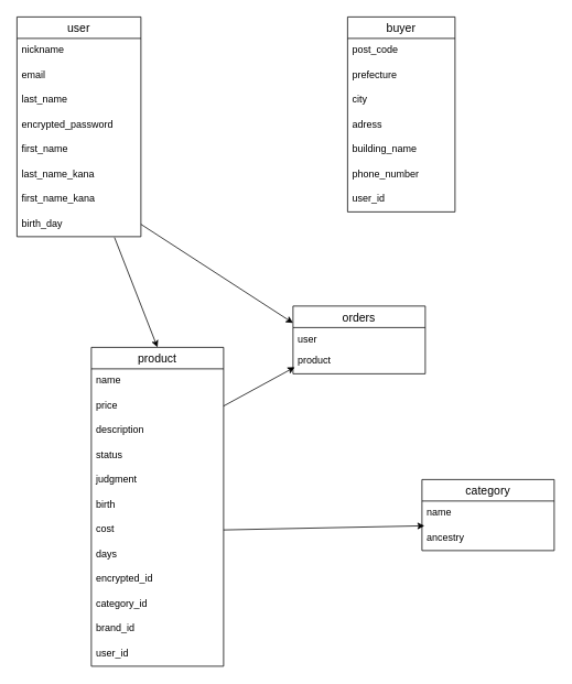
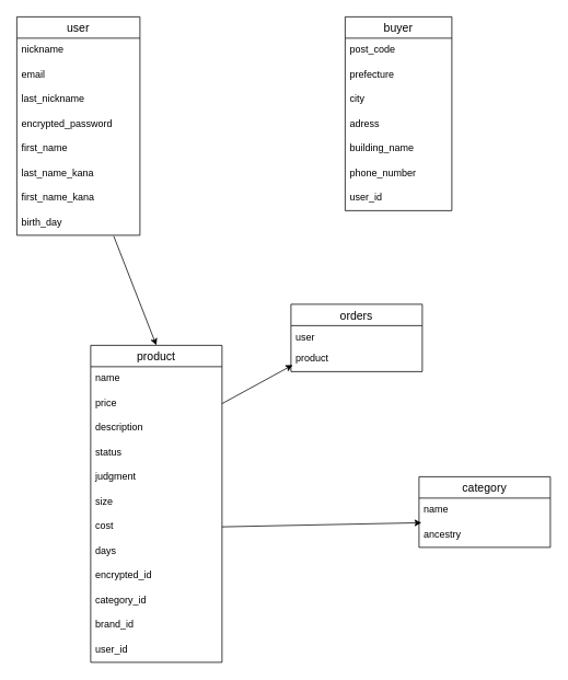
  <mxCell id="0" />
  <mxCell id="1" parent="0" />
  <mxCell id="2" value="user" style="swimlane;fontStyle=0;childLayout=stackLayout;horizontal=1;startSize=26;horizontalStack=0;resizeParent=1;resizeParentMax=0;resizeLast=0;collapsible=1;marginBottom=0;align=center;fontSize=14;" vertex="1" parent="1"><mxGeometry width="150" height="266" as="geometry" x="20" y="20" /></mxCell>
  <mxCell id="3" value="nickname" style="text;strokeColor=none;fillColor=none;spacingLeft=4;spacingRight=4;overflow=hidden;rotatable=0;points=[[0,0.5],[1,0.5]];portConstraint=eastwest;fontSize=12;" vertex="1" parent="2"><mxGeometry y="26" width="150" height="30" as="geometry" /></mxCell>
  <mxCell id="4" value="email" style="text;strokeColor=none;fillColor=none;spacingLeft=4;spacingRight=4;overflow=hidden;rotatable=0;points=[[0,0.5],[1,0.5]];portConstraint=eastwest;fontSize=12;" vertex="1" parent="2"><mxGeometry y="56" width="150" height="30" as="geometry" /></mxCell>
- <mxCell id="5" value="last_name" style="text;strokeColor=none;fillColor=none;spacingLeft=4;spacingRight=4;overflow=hidden;rotatable=0;points=[[0,0.5],[1,0.5]];portConstraint=eastwest;fontSize=12;" vertex="1" parent="2"><mxGeometry y="86" width="150" height="30" as="geometry" /></mxCell>
+ <mxCell id="5" value="last_nickname" style="text;strokeColor=none;fillColor=none;spacingLeft=4;spacingRight=4;overflow=hidden;rotatable=0;points=[[0,0.5],[1,0.5]];portConstraint=eastwest;fontSize=12;" vertex="1" parent="2"><mxGeometry y="86" width="150" height="30" as="geometry" /></mxCell>
  <mxCell id="6" value="encrypted_password" style="text;strokeColor=none;fillColor=none;spacingLeft=4;spacingRight=4;overflow=hidden;rotatable=0;points=[[0,0.5],[1,0.5]];portConstraint=eastwest;fontSize=12;" vertex="1" parent="2"><mxGeometry y="116" width="150" height="30" as="geometry" /></mxCell>
  <mxCell id="7" value="first_name" style="text;strokeColor=none;fillColor=none;spacingLeft=4;spacingRight=4;overflow=hidden;rotatable=0;points=[[0,0.5],[1,0.5]];portConstraint=eastwest;fontSize=12;" vertex="1" parent="2"><mxGeometry y="146" width="150" height="30" as="geometry" /></mxCell>
  <mxCell id="8" value="last_name_kana" style="text;strokeColor=none;fillColor=none;spacingLeft=4;spacingRight=4;overflow=hidden;rotatable=0;points=[[0,0.5],[1,0.5]];portConstraint=eastwest;fontSize=12;" vertex="1" parent="2"><mxGeometry y="176" width="150" height="30" as="geometry" /></mxCell>
  <mxCell id="9" value="first_name_kana" style="text;strokeColor=none;fillColor=none;spacingLeft=4;spacingRight=4;overflow=hidden;rotatable=0;points=[[0,0.5],[1,0.5]];portConstraint=eastwest;fontSize=12;" vertex="1" parent="2"><mxGeometry y="206" width="150" height="30" as="geometry" /></mxCell>
  <mxCell id="10" value="birth_day" style="text;strokeColor=none;fillColor=none;spacingLeft=4;spacingRight=4;overflow=hidden;rotatable=0;points=[[0,0.5],[1,0.5]];portConstraint=eastwest;fontSize=12;" vertex="1" parent="2"><mxGeometry y="236" width="150" height="30" as="geometry" /></mxCell>
  <mxCell id="11" value="buyer" style="swimlane;fontStyle=0;childLayout=stackLayout;horizontal=1;startSize=26;horizontalStack=0;resizeParent=1;resizeParentMax=0;resizeLast=0;collapsible=1;marginBottom=0;align=center;fontSize=14;" vertex="1" parent="1"><mxGeometry x="420" width="130" height="236" as="geometry" y="20" /></mxCell>
  <mxCell id="12" value="post_code" style="text;strokeColor=none;fillColor=none;spacingLeft=4;spacingRight=4;overflow=hidden;rotatable=0;points=[[0,0.5],[1,0.5]];portConstraint=eastwest;fontSize=12;" vertex="1" parent="11"><mxGeometry y="26" width="130" height="30" as="geometry" /></mxCell>
  <mxCell id="13" value="prefecture" style="text;strokeColor=none;fillColor=none;spacingLeft=4;spacingRight=4;overflow=hidden;rotatable=0;points=[[0,0.5],[1,0.5]];portConstraint=eastwest;fontSize=12;" vertex="1" parent="11"><mxGeometry y="56" width="130" height="30" as="geometry" /></mxCell>
  <mxCell id="14" value="city" style="text;strokeColor=none;fillColor=none;spacingLeft=4;spacingRight=4;overflow=hidden;rotatable=0;points=[[0,0.5],[1,0.5]];portConstraint=eastwest;fontSize=12;" vertex="1" parent="11"><mxGeometry y="86" width="130" height="30" as="geometry" /></mxCell>
  <mxCell id="15" value="adress" style="text;strokeColor=none;fillColor=none;spacingLeft=4;spacingRight=4;overflow=hidden;rotatable=0;points=[[0,0.5],[1,0.5]];portConstraint=eastwest;fontSize=12;" vertex="1" parent="11"><mxGeometry y="116" width="130" height="30" as="geometry" /></mxCell>
  <mxCell id="16" value="building_name" style="text;strokeColor=none;fillColor=none;spacingLeft=4;spacingRight=4;overflow=hidden;rotatable=0;points=[[0,0.5],[1,0.5]];portConstraint=eastwest;fontSize=12;" vertex="1" parent="11"><mxGeometry y="146" width="130" height="30" as="geometry" /></mxCell>
  <mxCell id="17" value="phone_number" style="text;strokeColor=none;fillColor=none;spacingLeft=4;spacingRight=4;overflow=hidden;rotatable=0;points=[[0,0.5],[1,0.5]];portConstraint=eastwest;fontSize=12;" vertex="1" parent="11"><mxGeometry y="176" width="130" height="30" as="geometry" /></mxCell>
  <mxCell id="18" value="user_id" style="text;strokeColor=none;fillColor=none;spacingLeft=4;spacingRight=4;overflow=hidden;rotatable=0;points=[[0,0.5],[1,0.5]];portConstraint=eastwest;fontSize=12;" vertex="1" parent="11"><mxGeometry y="206" width="130" height="30" as="geometry" /></mxCell>
  <mxCell id="19" value="product" style="swimlane;fontStyle=0;childLayout=stackLayout;horizontal=1;startSize=26;horizontalStack=0;resizeParent=1;resizeParentMax=0;resizeLast=0;collapsible=1;marginBottom=0;align=center;fontSize=14;" vertex="1" parent="1"><mxGeometry x="110" y="420" width="160" height="386" as="geometry" /></mxCell>
  <mxCell id="20" value="name" style="text;strokeColor=none;fillColor=none;spacingLeft=4;spacingRight=4;overflow=hidden;rotatable=0;points=[[0,0.5],[1,0.5]];portConstraint=eastwest;fontSize=12;" vertex="1" parent="19"><mxGeometry y="26" width="160" height="30" as="geometry" /></mxCell>
  <mxCell id="21" value="price" style="text;strokeColor=none;fillColor=none;spacingLeft=4;spacingRight=4;overflow=hidden;rotatable=0;points=[[0,0.5],[1,0.5]];portConstraint=eastwest;fontSize=12;" vertex="1" parent="19"><mxGeometry y="56" width="160" height="30" as="geometry" /></mxCell>
  <mxCell id="22" value="description" style="text;strokeColor=none;fillColor=none;spacingLeft=4;spacingRight=4;overflow=hidden;rotatable=0;points=[[0,0.5],[1,0.5]];portConstraint=eastwest;fontSize=12;" vertex="1" parent="19"><mxGeometry y="86" width="160" height="30" as="geometry" /></mxCell>
  <mxCell id="23" value="status" style="text;strokeColor=none;fillColor=none;spacingLeft=4;spacingRight=4;overflow=hidden;rotatable=0;points=[[0,0.5],[1,0.5]];portConstraint=eastwest;fontSize=12;" vertex="1" parent="19"><mxGeometry y="116" width="160" height="30" as="geometry" /></mxCell>
  <mxCell id="24" value="judgment" style="text;strokeColor=none;fillColor=none;spacingLeft=4;spacingRight=4;overflow=hidden;rotatable=0;points=[[0,0.5],[1,0.5]];portConstraint=eastwest;fontSize=12;" vertex="1" parent="19"><mxGeometry y="146" width="160" height="30" as="geometry" /></mxCell>
- <mxCell id="25" value="birth" style="text;strokeColor=none;fillColor=none;spacingLeft=4;spacingRight=4;overflow=hidden;rotatable=0;points=[[0,0.5],[1,0.5]];portConstraint=eastwest;fontSize=12;" vertex="1" parent="19"><mxGeometry y="176" width="160" height="30" as="geometry" /></mxCell>
+ <mxCell id="25" value="size" style="text;strokeColor=none;fillColor=none;spacingLeft=4;spacingRight=4;overflow=hidden;rotatable=0;points=[[0,0.5],[1,0.5]];portConstraint=eastwest;fontSize=12;" vertex="1" parent="19"><mxGeometry y="176" width="160" height="30" as="geometry" /></mxCell>
  <mxCell id="26" value="cost" style="text;strokeColor=none;fillColor=none;spacingLeft=4;spacingRight=4;overflow=hidden;rotatable=0;points=[[0,0.5],[1,0.5]];portConstraint=eastwest;fontSize=12;" vertex="1" parent="19"><mxGeometry y="206" width="160" height="30" as="geometry" /></mxCell>
  <mxCell id="27" value="days" style="text;strokeColor=none;fillColor=none;spacingLeft=4;spacingRight=4;overflow=hidden;rotatable=0;points=[[0,0.5],[1,0.5]];portConstraint=eastwest;fontSize=12;" vertex="1" parent="19"><mxGeometry y="236" width="160" height="30" as="geometry" /></mxCell>
  <mxCell id="28" value="encrypted_id" style="text;strokeColor=none;fillColor=none;spacingLeft=4;spacingRight=4;overflow=hidden;rotatable=0;points=[[0,0.5],[1,0.5]];portConstraint=eastwest;fontSize=12;" vertex="1" parent="19"><mxGeometry y="266" width="160" height="30" as="geometry" /></mxCell>
  <mxCell id="29" value="category_id" style="text;strokeColor=none;fillColor=none;spacingLeft=4;spacingRight=4;overflow=hidden;rotatable=0;points=[[0,0.5],[1,0.5]];portConstraint=eastwest;fontSize=12;" vertex="1" parent="19"><mxGeometry y="296" width="160" height="30" as="geometry" /></mxCell>
  <mxCell id="30" value="brand_id" style="text;strokeColor=none;fillColor=none;spacingLeft=4;spacingRight=4;overflow=hidden;rotatable=0;points=[[0,0.5],[1,0.5]];portConstraint=eastwest;fontSize=12;" vertex="1" parent="19"><mxGeometry y="326" width="160" height="30" as="geometry" /></mxCell>
  <mxCell id="31" value="user_id" style="text;strokeColor=none;fillColor=none;spacingLeft=4;spacingRight=4;overflow=hidden;rotatable=0;points=[[0,0.5],[1,0.5]];portConstraint=eastwest;fontSize=12;" vertex="1" parent="19"><mxGeometry y="356" width="160" height="30" as="geometry" /></mxCell>
  <mxCell id="32" value="category" style="swimlane;fontStyle=0;childLayout=stackLayout;horizontal=1;startSize=26;horizontalStack=0;resizeParent=1;resizeParentMax=0;resizeLast=0;collapsible=1;marginBottom=0;align=center;fontSize=14;" vertex="1" parent="1"><mxGeometry x="510" y="580" width="160" height="86" as="geometry" /></mxCell>
  <mxCell id="33" value="name" style="text;strokeColor=none;fillColor=none;spacingLeft=4;spacingRight=4;overflow=hidden;rotatable=0;points=[[0,0.5],[1,0.5]];portConstraint=eastwest;fontSize=12;" vertex="1" parent="32"><mxGeometry y="26" width="160" height="30" as="geometry" /></mxCell>
  <mxCell id="34" value="ancestry" style="text;strokeColor=none;fillColor=none;spacingLeft=4;spacingRight=4;overflow=hidden;rotatable=0;points=[[0,0.5],[1,0.5]];portConstraint=eastwest;fontSize=12;" vertex="1" parent="32"><mxGeometry y="56" width="160" height="30" as="geometry" /></mxCell>
  <mxCell id="35" style="edgeStyle=none;rounded=0;orthogonalLoop=1;jettySize=auto;html=1;exitX=1;exitY=0.5;exitDx=0;exitDy=0;entryX=0.019;entryY=1;entryDx=0;entryDy=0;entryPerimeter=0;" edge="1" parent="1" source="26" target="33"><mxGeometry relative="1" as="geometry" /></mxCell>
  <mxCell id="36" style="edgeStyle=none;rounded=0;orthogonalLoop=1;jettySize=auto;html=1;entryX=0.5;entryY=0;entryDx=0;entryDy=0;exitX=0.787;exitY=1.033;exitDx=0;exitDy=0;exitPerimeter=0;" edge="1" parent="1" source="10" target="19"><mxGeometry relative="1" as="geometry"><mxPoint x="150" y="300" as="sourcePoint" /></mxGeometry></mxCell>
  <mxCell id="37" value="orders" style="swimlane;fontStyle=0;childLayout=stackLayout;horizontal=1;startSize=26;horizontalStack=0;resizeParent=1;resizeParentMax=0;resizeLast=0;collapsible=1;marginBottom=0;align=center;fontSize=14;" vertex="1" parent="1"><mxGeometry x="354" y="370" width="160" height="82" as="geometry" /></mxCell>
  <mxCell id="38" value="user" style="text;strokeColor=none;fillColor=none;spacingLeft=4;spacingRight=4;overflow=hidden;rotatable=0;points=[[0,0.5],[1,0.5]];portConstraint=eastwest;fontSize=12;" vertex="1" parent="37"><mxGeometry y="26" width="160" height="26" as="geometry" /></mxCell>
  <mxCell id="39" value="product" style="text;strokeColor=none;fillColor=none;spacingLeft=4;spacingRight=4;overflow=hidden;rotatable=0;points=[[0,0.5],[1,0.5]];portConstraint=eastwest;fontSize=12;" vertex="1" parent="37"><mxGeometry y="52" width="160" height="30" as="geometry" /></mxCell>
  <mxCell id="40" style="edgeStyle=none;rounded=0;orthogonalLoop=1;jettySize=auto;html=1;exitX=1;exitY=0.5;exitDx=0;exitDy=0;entryX=0.013;entryY=0.733;entryDx=0;entryDy=0;entryPerimeter=0;" edge="1" parent="1" source="21" target="39"><mxGeometry relative="1" as="geometry" /></mxCell>
- <mxCell id="41" style="edgeStyle=none;rounded=0;orthogonalLoop=1;jettySize=auto;html=1;exitX=1;exitY=0.5;exitDx=0;exitDy=0;entryX=0;entryY=0.25;entryDx=0;entryDy=0;" edge="1" parent="1" source="10" target="37"><mxGeometry relative="1" as="geometry" /></mxCell>
